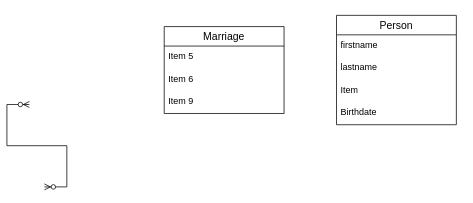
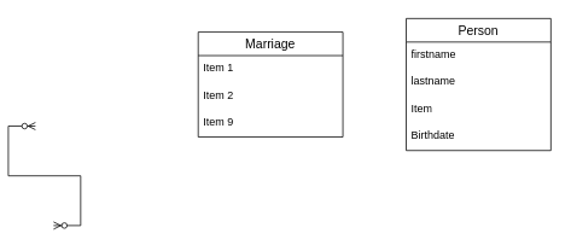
  <mxCell id="0" />
  <mxCell id="1" parent="0" />
  <mxCell id="2" value="Person" style="swimlane;fontStyle=0;childLayout=stackLayout;horizontal=1;startSize=26;horizontalStack=0;resizeParent=1;resizeParentMax=0;resizeLast=0;collapsible=1;marginBottom=0;align=center;fontSize=14;" vertex="1" parent="1"><mxGeometry x="430" y="20" width="160" height="146" as="geometry"><mxRectangle x="370" y="260" width="80" height="30" as="alternateBounds" /></mxGeometry></mxCell>
  <mxCell id="3" value="firstname" style="text;strokeColor=none;fillColor=none;spacingLeft=4;spacingRight=4;overflow=hidden;rotatable=0;points=[[0,0.5],[1,0.5]];portConstraint=eastwest;fontSize=12;whiteSpace=wrap;html=1;" vertex="1" parent="2"><mxGeometry y="26" width="160" height="30" as="geometry" /></mxCell>
  <mxCell id="4" value="lastname&lt;span style=&quot;white-space: pre;&quot;&gt;&#09;&lt;/span&gt;" style="text;strokeColor=none;fillColor=none;spacingLeft=4;spacingRight=4;overflow=hidden;rotatable=0;points=[[0,0.5],[1,0.5]];portConstraint=eastwest;fontSize=12;whiteSpace=wrap;html=1;" vertex="1" parent="2"><mxGeometry y="56" width="160" height="30" as="geometry" /></mxCell>
  <mxCell id="5" value="Item" style="text;strokeColor=none;fillColor=none;spacingLeft=4;spacingRight=4;overflow=hidden;rotatable=0;points=[[0,0.5],[1,0.5]];portConstraint=eastwest;fontSize=12;whiteSpace=wrap;html=1;" vertex="1" parent="2"><mxGeometry y="86" width="160" height="30" as="geometry" /></mxCell>
  <mxCell id="6" value="Birthdate" style="text;strokeColor=none;fillColor=none;spacingLeft=4;spacingRight=4;overflow=hidden;rotatable=0;points=[[0,0.5],[1,0.5]];portConstraint=eastwest;fontSize=12;whiteSpace=wrap;html=1;" vertex="1" parent="2"><mxGeometry y="116" width="160" height="30" as="geometry" /></mxCell>
  <mxCell id="7" value="" style="edgeStyle=entityRelationEdgeStyle;fontSize=12;html=1;endArrow=ERzeroToMany;endFill=1;startArrow=ERzeroToMany;rounded=0;" edge="1" parent="1"><mxGeometry width="100" height="100" relative="1" as="geometry"><mxPoint x="40" y="249" as="sourcePoint" /><mxPoint x="20" y="139" as="targetPoint" /></mxGeometry></mxCell>
  <mxCell id="8" value="Marriage" style="swimlane;fontStyle=0;childLayout=stackLayout;horizontal=1;startSize=26;horizontalStack=0;resizeParent=1;resizeParentMax=0;resizeLast=0;collapsible=1;marginBottom=0;align=center;fontSize=14;" vertex="1" parent="1"><mxGeometry x="200" y="35" width="160" height="116" as="geometry" /></mxCell>
- <mxCell id="9" value="Item 5" style="text;strokeColor=none;fillColor=none;spacingLeft=4;spacingRight=4;overflow=hidden;rotatable=0;points=[[0,0.5],[1,0.5]];portConstraint=eastwest;fontSize=12;whiteSpace=wrap;html=1;" vertex="1" parent="8"><mxGeometry y="26" width="160" height="30" as="geometry" /></mxCell>
- <mxCell id="10" value="Item 6" style="text;strokeColor=none;fillColor=none;spacingLeft=4;spacingRight=4;overflow=hidden;rotatable=0;points=[[0,0.5],[1,0.5]];portConstraint=eastwest;fontSize=12;whiteSpace=wrap;html=1;" vertex="1" parent="8"><mxGeometry y="56" width="160" height="30" as="geometry" /></mxCell>
+ <mxCell id="9" value="Item 1" style="text;strokeColor=none;fillColor=none;spacingLeft=4;spacingRight=4;overflow=hidden;rotatable=0;points=[[0,0.5],[1,0.5]];portConstraint=eastwest;fontSize=12;whiteSpace=wrap;html=1;" vertex="1" parent="8"><mxGeometry y="26" width="160" height="30" as="geometry" /></mxCell>
+ <mxCell id="10" value="Item 2" style="text;strokeColor=none;fillColor=none;spacingLeft=4;spacingRight=4;overflow=hidden;rotatable=0;points=[[0,0.5],[1,0.5]];portConstraint=eastwest;fontSize=12;whiteSpace=wrap;html=1;" vertex="1" parent="8"><mxGeometry y="56" width="160" height="30" as="geometry" /></mxCell>
  <mxCell id="11" value="Item 9" style="text;strokeColor=none;fillColor=none;spacingLeft=4;spacingRight=4;overflow=hidden;rotatable=0;points=[[0,0.5],[1,0.5]];portConstraint=eastwest;fontSize=12;whiteSpace=wrap;html=1;" vertex="1" parent="8"><mxGeometry y="86" width="160" height="30" as="geometry" /></mxCell>
